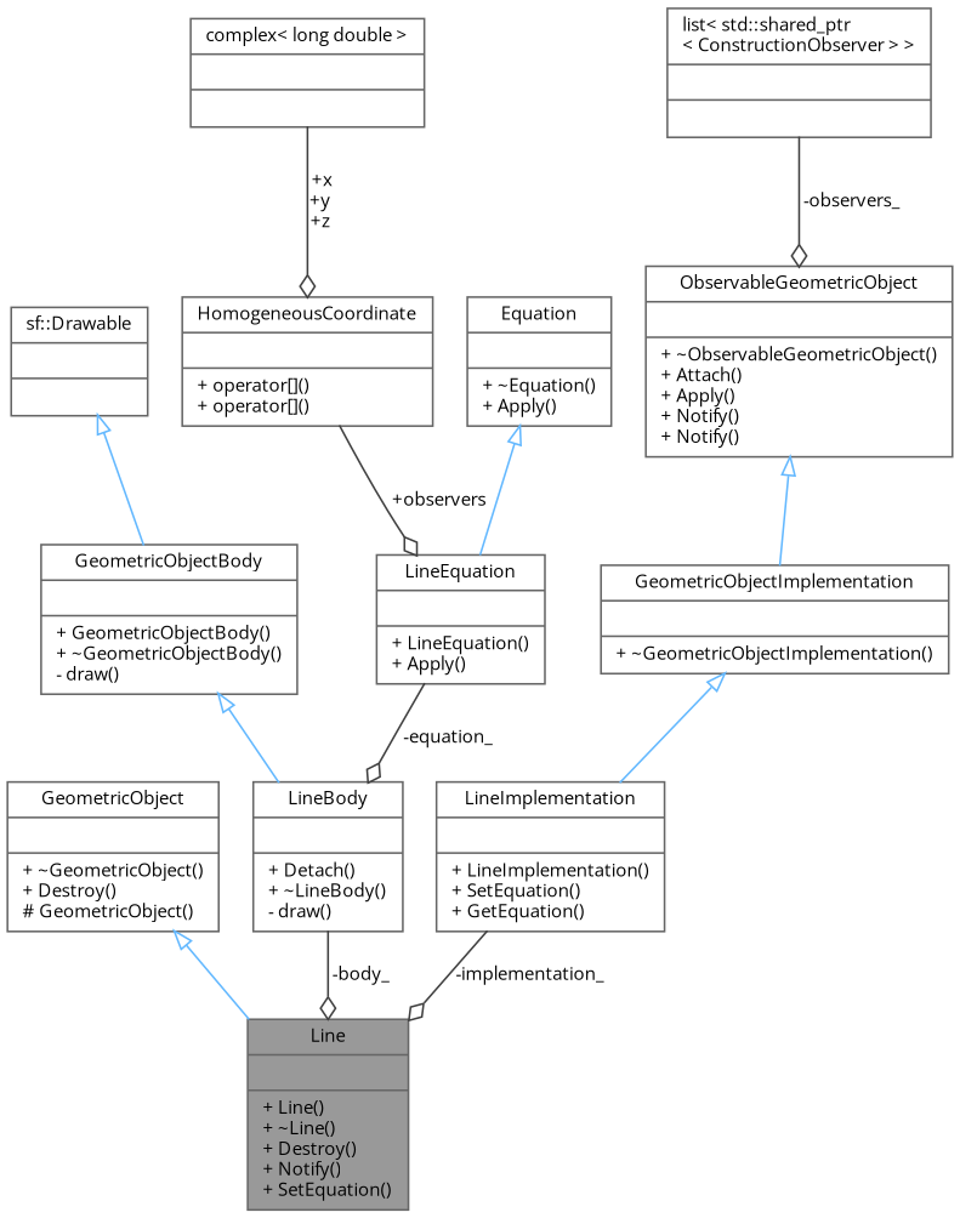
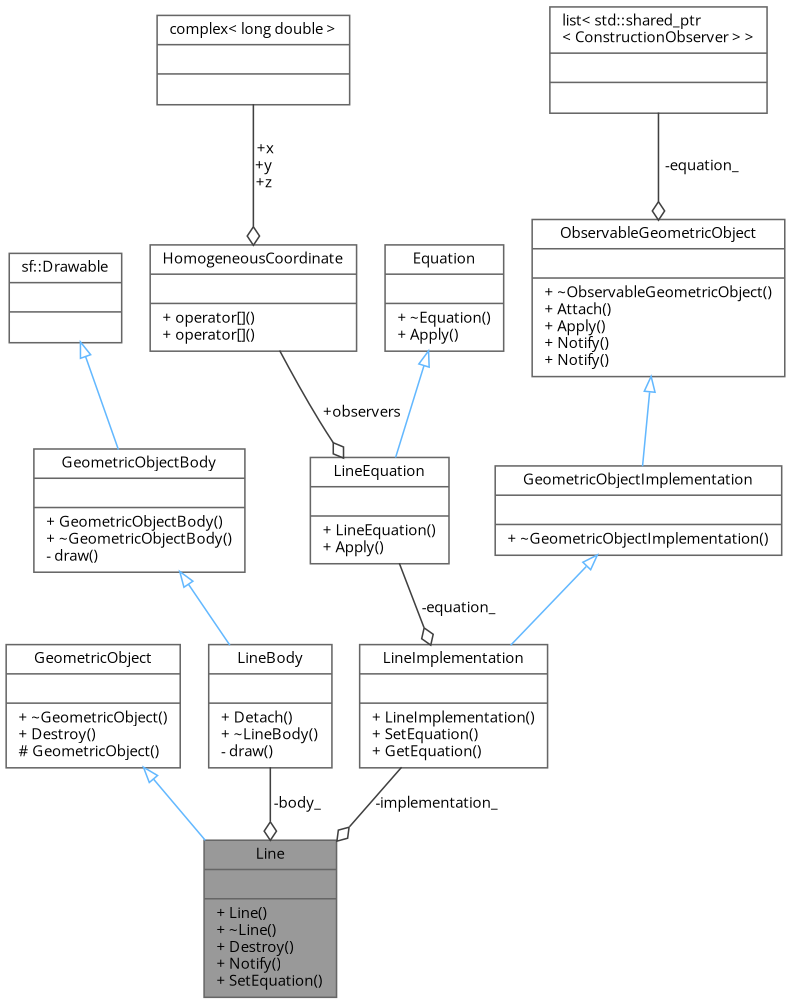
  digraph {
    fontname="Open Sans"
    node [color=gray40 fillcolor=white fontname="Open Sans" fontsize=10 shape=record style=filled]
    edge [color=steelblue1 fontname="Open Sans" fontsize=10 labelfontname=Helvetica labelfontsize=10 style=solid]
    n1 [fillcolor=grey60 fontcolor=black height=0.2 label="{Line\n||+ Line()\l+ ~Line()\l+ Destroy()\l+ Notify()\l+ SetEquation()\l}" width=0.4]
    n2 [height=0.2 label="{GeometricObject\n||+ ~GeometricObject()\l+ Destroy()\l# GeometricObject()\l}" width=0.4]
    n3 [height=0.2 label="{LineBody\n||+ Detach()\l+ ~LineBody()\l- draw()\l}" width=0.4]
    n4 [height=0.2 label="{GeometricObjectBody\n||+ GeometricObjectBody()\l+ ~GeometricObjectBody()\l- draw()\l}" width=0.4]
    n5 [height=0.2 label="{sf::Drawable\n||}" width=0.4]
    n6 [height=0.2 label="{LineImplementation\n||+ LineImplementation()\l+ SetEquation()\l+ GetEquation()\l}" width=0.4]
    n7 [height=0.2 label="{GeometricObjectImplementation\n||+ ~GeometricObjectImplementation()\l}" width=0.4]
    n8 [height=0.2 label="{ObservableGeometricObject\n||+ ~ObservableGeometricObject()\l+ Attach()\l+ Apply()\l+ Notify()\l+ Notify()\l}" width=0.4]
    n9 [height=0.2 label="{list\< std::shared_ptr\l\< ConstructionObserver \> \>\n||}" width=0.4]
    n10 [height=0.2 label="{LineEquation\n||+ LineEquation()\l+ Apply()\l}" width=0.4]
    n11 [height=0.2 label="{Equation\n||+ ~Equation()\l+ Apply()\l}" width=0.4]
    n12 [height=0.2 label="{HomogeneousCoordinate\n||+ operator[]()\l+ operator[]()\l}" width=0.4]
    n13 [height=0.2 label="{complex\< long double \>\n||}" width=0.4]
    n2 -> n1 [arrowtail=onormal dir=back]
    n3 -> n1 [arrowhead=odiamond color=grey25 label=" -body_"]
    n4 -> n3 [arrowtail=onormal dir=back]
    n5 -> n4 [arrowtail=onormal dir=back]
    n6 -> n1 [arrowhead=odiamond color=grey25 label=" -implementation_"]
    n7 -> n6 [arrowtail=onormal dir=back]
    n8 -> n7 [arrowtail=onormal dir=back]
-   n9 -> n8 [arrowhead=odiamond color=grey25 label=" -observers_"]
-   n10 -> n3 [arrowhead=odiamond color=grey25 label=" -equation_"]
+   n9 -> n8 [arrowhead=odiamond color=grey25 label=" -equation_"]
+   n10 -> n6 [arrowhead=odiamond color=grey25 label=" -equation_"]
    n11 -> n10 [arrowtail=onormal dir=back]
    n12 -> n10 [arrowhead=odiamond color=grey25 label=" +observers"]
    n13 -> n12 [arrowhead=odiamond color=grey25 label=" +x\n+y\n+z"]
  }
